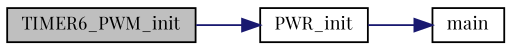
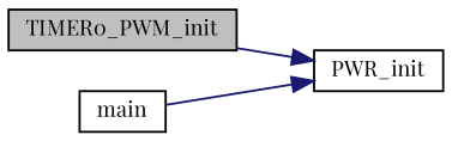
  digraph {
    fontname="Playfair Display"
    rankdir=RL
    node [color=black fillcolor=white fontname="Playfair Display" fontsize=10 shape=record style=filled]
    edge [color=midnightblue dir=back fontname="Playfair Display" fontsize=10 labelfontname=Helvetica labelfontsize=10 style=solid]
-   n1 [fillcolor=grey75 fontcolor=black height=0.2 label=TIMER6_PWM_init width=0.4]
+   n1 [fillcolor=grey75 fontcolor=black height=0.2 label=TIMER0_PWM_init width=0.4]
    n2 [height=0.2 label=PWR_init width=0.4]
    n3 [height=0.2 label=main width=0.4]
    n2 -> n1
-   n3 -> n2
+   n2 -> n3
  }
